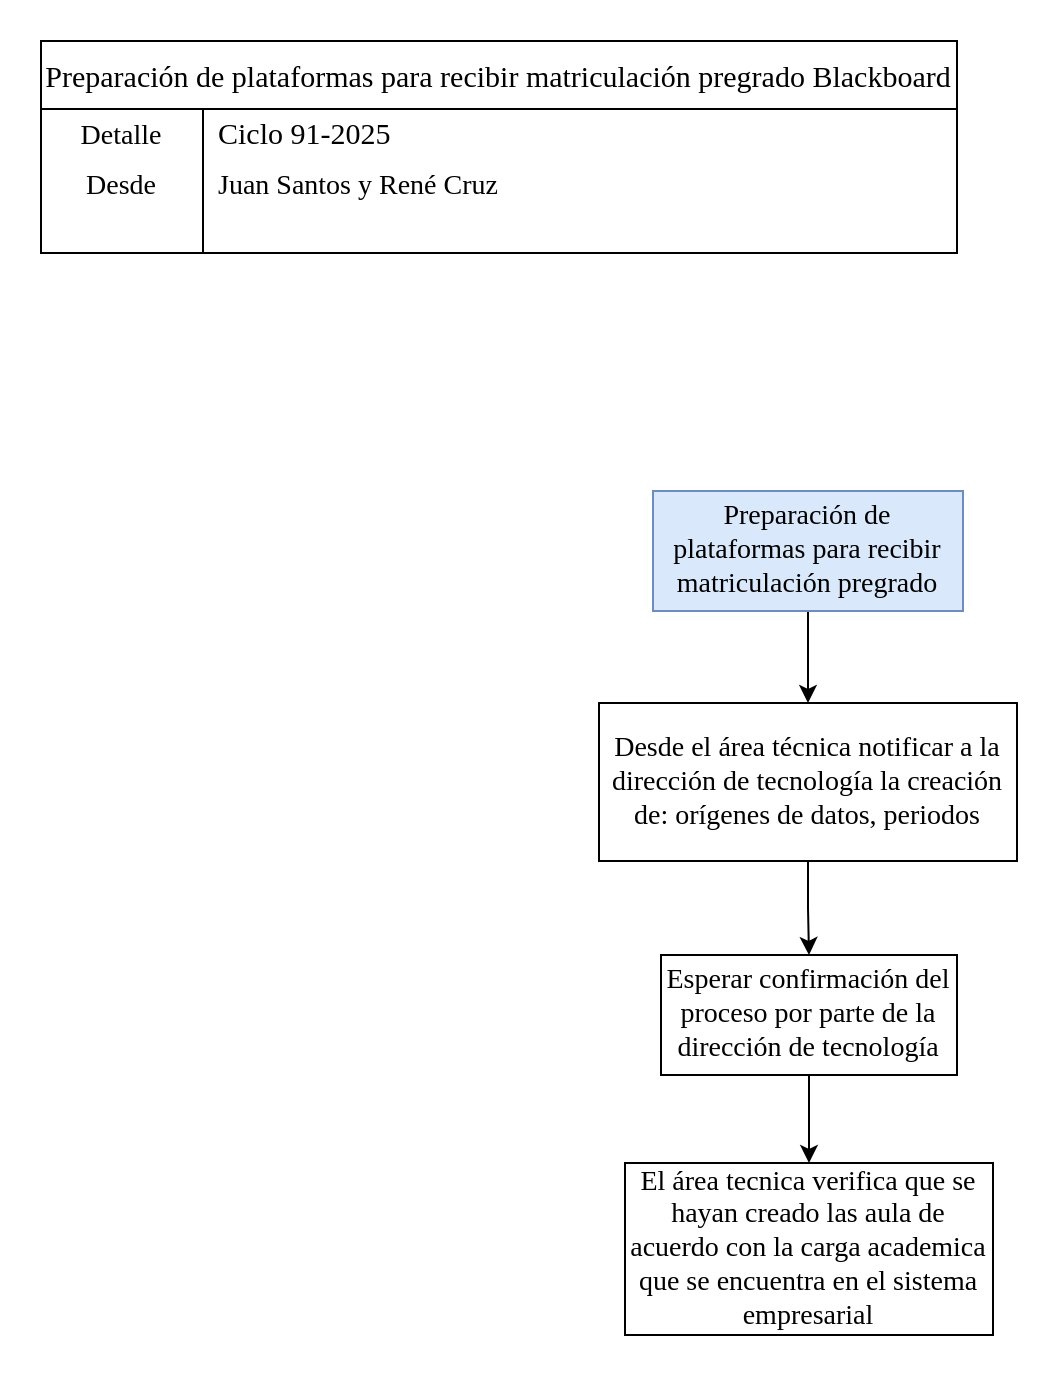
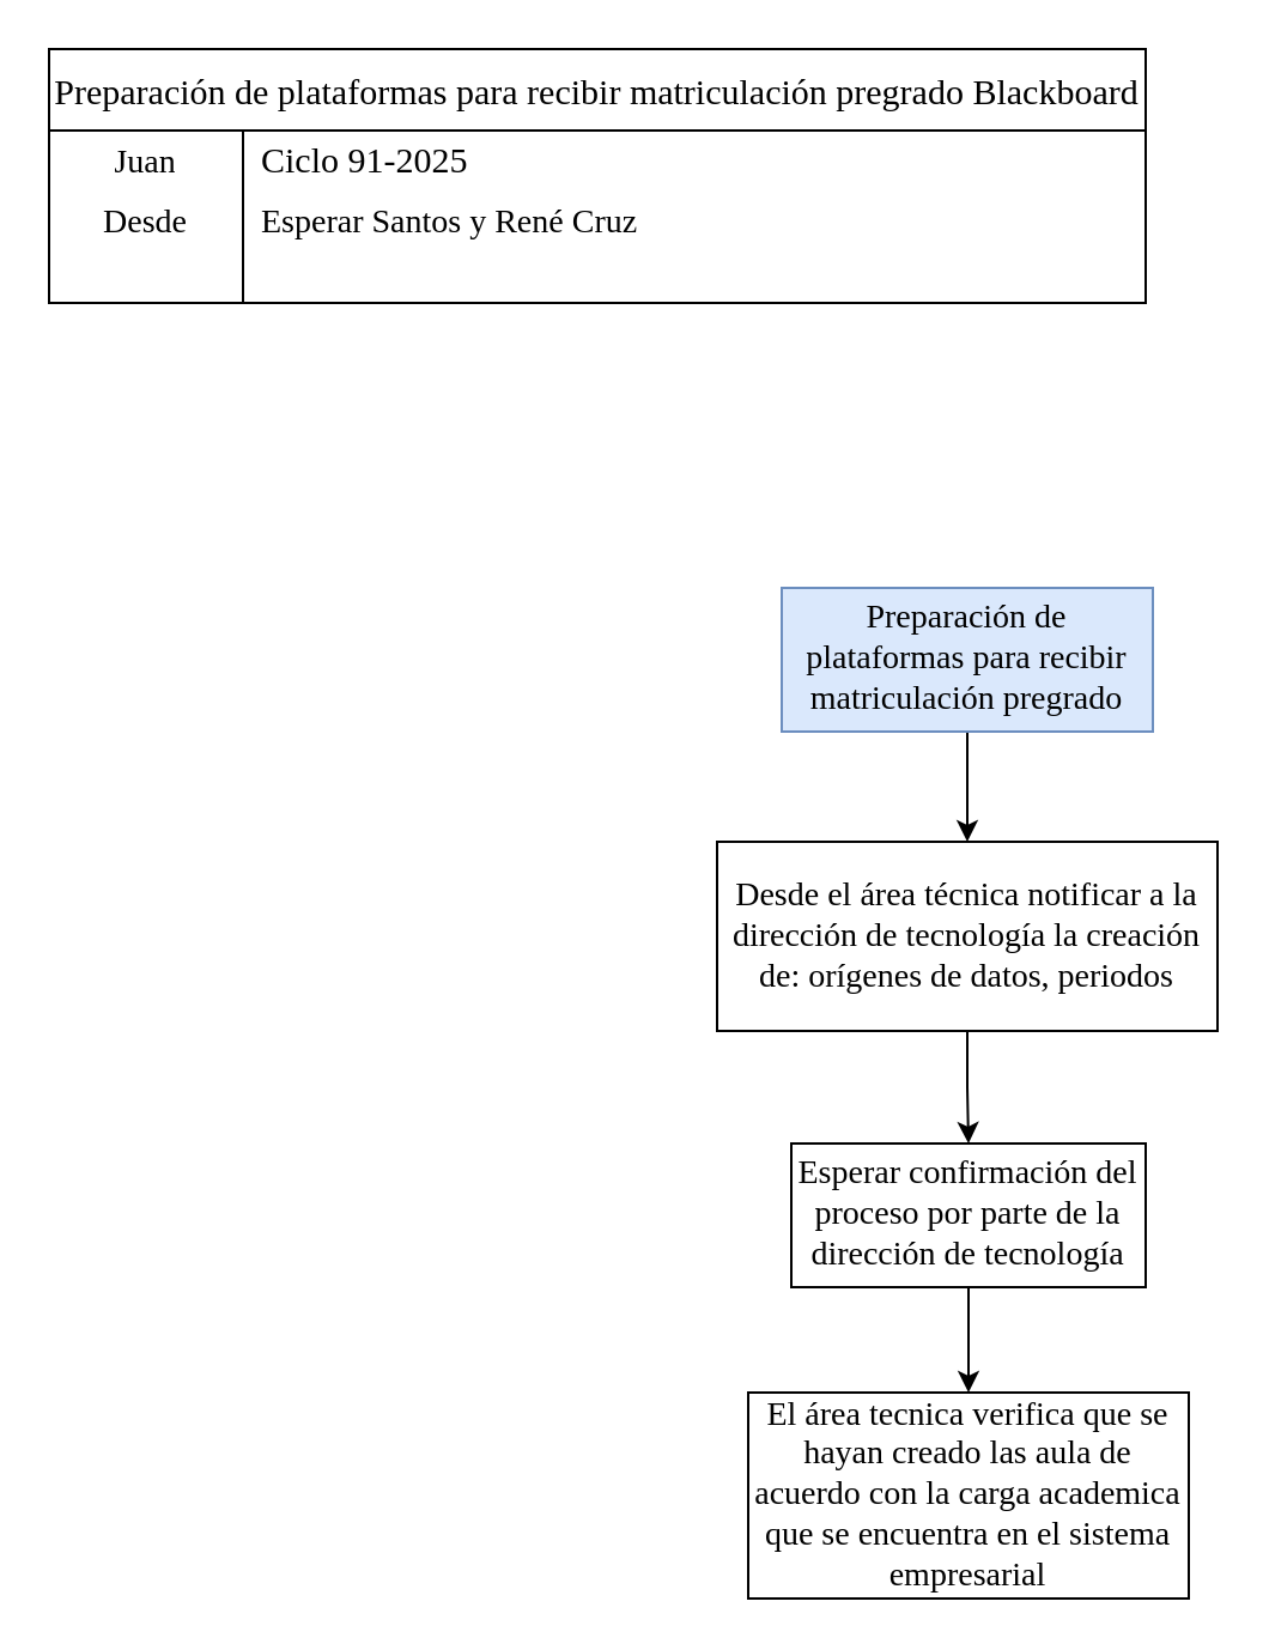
  <mxCell id="0" />
  <mxCell id="1" parent="0" />
  <mxCell id="2" value="Preparación de plataformas para recibir matriculación pregrado Blackboard" style="shape=table;startSize=34;container=1;collapsible=0;childLayout=tableLayout;fixedRows=1;rowLines=0;fontStyle=0;fontSize=15;fontFamily=Times New Roman;" vertex="1" parent="1"><mxGeometry x="20" y="20" width="458" height="106" as="geometry" /></mxCell>
  <mxCell id="3" value="" style="shape=tableRow;horizontal=0;startSize=0;swimlaneHead=0;swimlaneBody=0;top=0;left=0;bottom=0;right=0;collapsible=0;dropTarget=0;fillColor=none;points=[[0,0.5],[1,0.5]];portConstraint=eastwest;strokeColor=inherit;fontSize=16;fontFamily=Times New Roman;" vertex="1" parent="2"><mxGeometry y="34" width="458" height="22" as="geometry" /></mxCell>
- <mxCell id="4" value="&lt;font style=&quot;font-size: 14px;&quot;&gt;Detalle&lt;/font&gt;&lt;div&gt;&lt;br&gt;&lt;/div&gt;" style="shape=partialRectangle;html=1;whiteSpace=wrap;connectable=0;fillColor=none;top=0;left=0;bottom=0;right=0;overflow=hidden;pointerEvents=1;strokeColor=inherit;fontSize=16;fontFamily=Times New Roman;" vertex="1" parent="3"><mxGeometry width="81" height="22" as="geometry"><mxRectangle width="81" height="22" as="alternateBounds" /></mxGeometry></mxCell>
+ <mxCell id="4" value="&lt;font style=&quot;font-size: 14px;&quot;&gt;Juan&lt;/font&gt;&lt;div&gt;&lt;br&gt;&lt;/div&gt;" style="shape=partialRectangle;html=1;whiteSpace=wrap;connectable=0;fillColor=none;top=0;left=0;bottom=0;right=0;overflow=hidden;pointerEvents=1;strokeColor=inherit;fontSize=16;fontFamily=Times New Roman;" vertex="1" parent="3"><mxGeometry width="81" height="22" as="geometry"><mxRectangle width="81" height="22" as="alternateBounds" /></mxGeometry></mxCell>
  <mxCell id="5" value="&lt;font style=&quot;font-size: 15px;&quot;&gt;Ciclo 91-2025&lt;/font&gt;" style="shape=partialRectangle;html=1;whiteSpace=wrap;connectable=0;fillColor=none;top=0;left=0;bottom=0;right=0;align=left;spacingLeft=6;overflow=hidden;strokeColor=inherit;fontSize=16;fontFamily=Times New Roman;" vertex="1" parent="3"><mxGeometry x="81" width="377" height="22" as="geometry"><mxRectangle width="377" height="22" as="alternateBounds" /></mxGeometry></mxCell>
  <mxCell id="6" value="" style="shape=tableRow;horizontal=0;startSize=0;swimlaneHead=0;swimlaneBody=0;top=0;left=0;bottom=0;right=0;collapsible=0;dropTarget=0;fillColor=none;points=[[0,0.5],[1,0.5]];portConstraint=eastwest;strokeColor=inherit;fontSize=16;fontFamily=Times New Roman;" vertex="1" parent="2"><mxGeometry y="56" width="458" height="30" as="geometry" /></mxCell>
  <mxCell id="7" value="&lt;font style=&quot;font-size: 14px;&quot;&gt;Desde&lt;/font&gt;" style="shape=partialRectangle;html=1;whiteSpace=wrap;connectable=0;fillColor=none;top=0;left=0;bottom=0;right=0;overflow=hidden;strokeColor=inherit;fontSize=16;fontFamily=Times New Roman;" vertex="1" parent="6"><mxGeometry width="81" height="30" as="geometry"><mxRectangle width="81" height="30" as="alternateBounds" /></mxGeometry></mxCell>
- <mxCell id="8" value="&lt;span style=&quot;font-size: 14px;&quot;&gt;Juan Santos y René Cruz&lt;/span&gt;" style="shape=partialRectangle;html=1;whiteSpace=wrap;connectable=0;fillColor=none;top=0;left=0;bottom=0;right=0;align=left;spacingLeft=6;overflow=hidden;strokeColor=inherit;fontSize=16;fontFamily=Times New Roman;" vertex="1" parent="6"><mxGeometry x="81" width="377" height="30" as="geometry"><mxRectangle width="377" height="30" as="alternateBounds" /></mxGeometry></mxCell>
+ <mxCell id="8" value="&lt;span style=&quot;font-size: 14px;&quot;&gt;Esperar Santos y René Cruz&lt;/span&gt;" style="shape=partialRectangle;html=1;whiteSpace=wrap;connectable=0;fillColor=none;top=0;left=0;bottom=0;right=0;align=left;spacingLeft=6;overflow=hidden;strokeColor=inherit;fontSize=16;fontFamily=Times New Roman;" vertex="1" parent="6"><mxGeometry x="81" width="377" height="30" as="geometry"><mxRectangle width="377" height="30" as="alternateBounds" /></mxGeometry></mxCell>
  <mxCell id="9" value="" style="shape=tableRow;horizontal=0;startSize=0;swimlaneHead=0;swimlaneBody=0;top=0;left=0;bottom=0;right=0;collapsible=0;dropTarget=0;fillColor=none;points=[[0,0.5],[1,0.5]];portConstraint=eastwest;strokeColor=inherit;fontSize=16;fontFamily=Times New Roman;" vertex="1" parent="2"><mxGeometry y="86" width="458" height="20" as="geometry" /></mxCell>
  <mxCell id="10" value="" style="shape=partialRectangle;html=1;whiteSpace=wrap;connectable=0;fillColor=none;top=0;left=0;bottom=0;right=0;overflow=hidden;strokeColor=inherit;fontSize=16;fontFamily=Times New Roman;" vertex="1" parent="9"><mxGeometry width="81" height="20" as="geometry"><mxRectangle width="81" height="20" as="alternateBounds" /></mxGeometry></mxCell>
  <mxCell id="11" value="" style="shape=partialRectangle;html=1;whiteSpace=wrap;connectable=0;fillColor=none;top=0;left=0;bottom=0;right=0;align=left;spacingLeft=6;overflow=hidden;strokeColor=inherit;fontSize=16;fontFamily=Times New Roman;" vertex="1" parent="9"><mxGeometry x="81" width="377" height="20" as="geometry"><mxRectangle width="377" height="20" as="alternateBounds" /></mxGeometry></mxCell>
  <mxCell id="12" value="" style="edgeStyle=orthogonalEdgeStyle;rounded=0;orthogonalLoop=1;jettySize=auto;html=1;" edge="1" parent="1" source="13" target="15"><mxGeometry relative="1" as="geometry" /></mxCell>
  <mxCell id="13" value="&lt;font style=&quot;font-size: 14px;&quot;&gt;Preparación de plataformas para recibir matriculación pregrado&lt;/font&gt;" style="rounded=0;whiteSpace=wrap;html=1;fillColor=#dae8fc;strokeColor=#6c8ebf;fontFamily=Times New Roman;" vertex="1" parent="1"><mxGeometry x="326" y="245" width="155" height="60" as="geometry" /></mxCell>
  <mxCell id="14" value="" style="edgeStyle=orthogonalEdgeStyle;rounded=0;orthogonalLoop=1;jettySize=auto;html=1;" edge="1" parent="1" source="15" target="17"><mxGeometry relative="1" as="geometry" /></mxCell>
  <mxCell id="15" value="&lt;font style=&quot;font-size: 14px;&quot;&gt;Desde el área técnica notificar a la dirección de tecnología la creación de: orígenes de datos, periodos&lt;/font&gt;" style="whiteSpace=wrap;html=1;fontFamily=Times New Roman;rounded=0;" vertex="1" parent="1"><mxGeometry x="299" y="351" width="209" height="79" as="geometry" /></mxCell>
  <mxCell id="16" value="" style="edgeStyle=orthogonalEdgeStyle;rounded=0;orthogonalLoop=1;jettySize=auto;html=1;" edge="1" parent="1" source="17" target="18"><mxGeometry relative="1" as="geometry" /></mxCell>
  <mxCell id="17" value="&lt;font style=&quot;font-size: 14px;&quot;&gt;Esperar confirmación del proceso por parte de la dirección de tecnología&lt;/font&gt;" style="whiteSpace=wrap;html=1;fontFamily=Times New Roman;rounded=0;" vertex="1" parent="1"><mxGeometry x="330" y="477" width="148" height="60" as="geometry" /></mxCell>
  <mxCell id="18" value="&lt;font style=&quot;font-size: 14px;&quot;&gt;El área tecnica verifica que se hayan creado las aula de acuerdo con la carga academica que se encuentra en el sistema empresarial&lt;/font&gt;" style="whiteSpace=wrap;html=1;fontFamily=Times New Roman;rounded=0;" vertex="1" parent="1"><mxGeometry x="312" y="581" width="184" height="86" as="geometry" /></mxCell>
